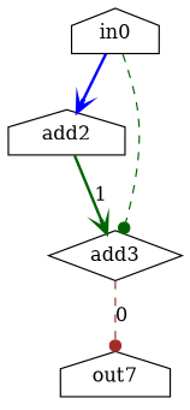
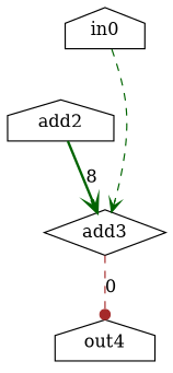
  strict digraph {
    node [op=add shape=house]
    edge [arrowhead=vee color=darkgreen port=0 style=bold w=0]
    n1 [alap=0 asap=0 label=in0 op=in]
    n2 [alap=2 asap=2 label=add2 value=2]
    n3 [alap=3 asap=3 label=add3 shape=diamond value=2]
-   n4 [alap=4 asap=4 label=out7 op=out]
-   n1 -> n2 [color=blue]
-   n1 -> n3 [arrowhead=dot style=dashed]
-   n2 -> n3 [label=1 port=1 w=1]
+   n4 [alap=4 asap=4 label=out4 op=out]
+   n1 -> n3 [style=dashed]
+   n2 -> n3 [label=8 port=1 w=1]
    n3 -> n4 [arrowhead=dot color=brown label=0 style=dashed w=2]
  }
